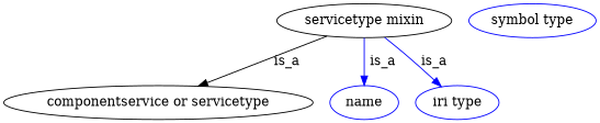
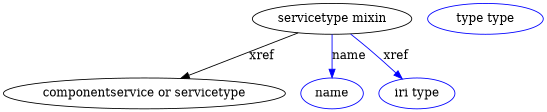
  digraph {
    node [color=blue]
    edge [color=blue style=solid]
    n1 [height=0.5 label="servicetype mixin" width=2.5817 color=""]
    "componentservice or servicetype" [height=0.5 width=4.5677 color=""]
    name [height=0.5 width=1.011]
    n4 [height=0.5 label="iri type" width=1.2277]
-   n5 [height=0.5 label="symbol type" width=1.8776]
-   n1 -> "componentservice or servicetype" [label=is_a color="" style=""]
-   n1 -> name [label=is_a]
-   n1 -> n4 [label=is_a]
+   n5 [height=0.5 label="type type" width=1.8776]
+   n1 -> "componentservice or servicetype" [label=xref color="" style=""]
+   n1 -> name [label=name]
+   n1 -> n4 [label=xref]
  }
